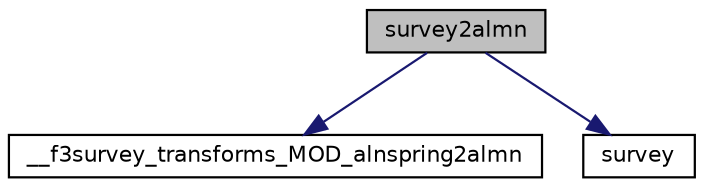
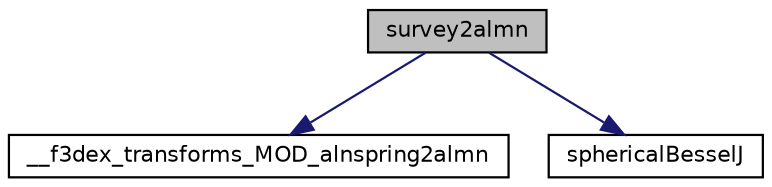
  digraph {
    rankdir=TB
    node [color=black fillcolor=white fontname=Helvetica fontsize=10 shape=record style=filled]
    edge [color=midnightblue fontname=Helvetica fontsize=10 labelfontname=Helvetica labelfontsize=10 style=solid]
    n1 [fillcolor=grey75 fontcolor=black height=0.2 label=survey2almn width=0.4]
-   n2 [height=0.2 label=__f3survey_transforms_MOD_alnspring2almn width=0.4]
-   n3 [height=0.2 label=survey width=0.4]
+   n2 [height=0.2 label=__f3dex_transforms_MOD_alnspring2almn width=0.4]
+   n3 [height=0.2 label=sphericalBesselJ width=0.4]
    n1 -> n2
    n1 -> n3
  }
